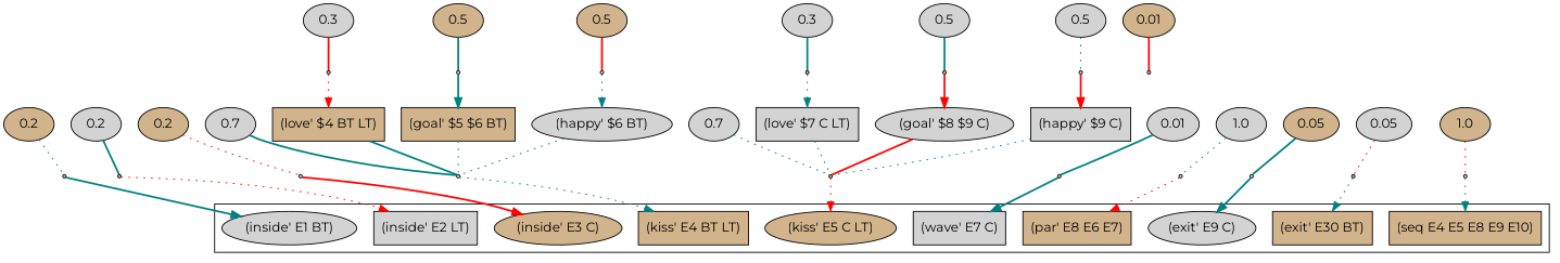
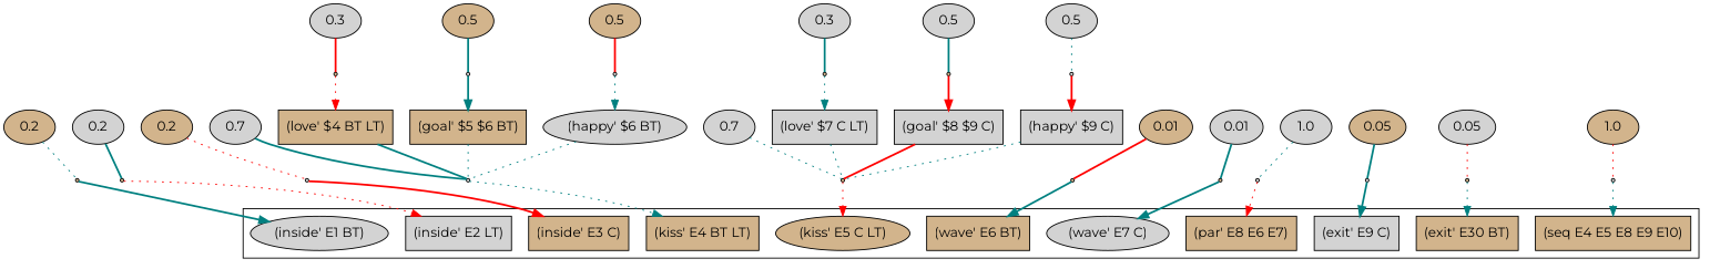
  digraph {
    fontname=Montserrat
    rankdir=TB
    node [fillcolor=lightgrey fontname=Montserrat style=filled]
    edge [arrowhead=none color=teal fontname=Montserrat style=dotted]
    n1 [label="(inside' E1 BT)" shape=ellipse]
    n2 [label="(inside' E2 LT)" shape=box]
-   n3 [fillcolor=tan label="(inside' E3 C)" shape=ellipse]
+   n3 [fillcolor=tan label="(inside' E3 C)" shape=box]
    n4 [fillcolor=tan label="(kiss' E4 BT LT)" shape=box]
    n5 [fillcolor=tan label="(kiss' E5 C LT)" shape=ellipse]
-   n7 [label="(wave' E7 C)" shape=box]
+   n6 [fillcolor=tan label="(wave' E6 BT)" shape=box]
+   n7 [label="(wave' E7 C)" shape=ellipse]
    n8 [fillcolor=tan label="(par' E8 E6 E7)" shape=box]
-   n9 [label="(exit' E9 C)" shape=ellipse]
+   n9 [label="(exit' E9 C)" shape=box]
    n10 [fillcolor=tan label="(exit' E30 BT)" shape=box]
    n11 [fillcolor=tan label="(seq E4 E5 E8 E9 E10)" shape=box]
    n12 [fillcolor=tan label=0.2]
    r0 [fillcolor=tan shape=point]
    n14 [label=0.2]
    r1 [fillcolor=tan shape=point]
    n16 [fillcolor=tan label=0.2]
    r2 [shape=point]
    n18 [label=0.7]
    r3 [shape=point]
    n20 [label=0.3]
    r4 [fillcolor=tan shape=point]
    n22 [fillcolor=tan label="(love' $4 BT LT)" shape=box]
    n23 [fillcolor=tan label=0.5]
    r5 [shape=point]
    n25 [fillcolor=tan label="(goal' $5 $6 BT)" shape=box]
    n26 [fillcolor=tan label=0.5]
    r6 [shape=point]
    n28 [label="(happy' $6 BT)" shape=ellipse]
    n29 [label=0.7]
    r7 [fillcolor=tan shape=point]
    n31 [label=0.3]
    r8 [fillcolor=tan shape=point]
    n33 [label="(love' $7 C LT)" shape=box]
    n34 [label=0.5]
    r9 [fillcolor=tan shape=point]
-   n36 [label="(goal' $8 $9 C)" shape=ellipse]
+   n36 [label="(goal' $8 $9 C)" shape=box]
    n37 [label=0.5]
    r10 [shape=point]
    n39 [label="(happy' $9 C)" shape=box]
    n40 [fillcolor=tan label=0.01]
    r11 [fillcolor=tan shape=point]
    n42 [label=0.01]
    r12 [fillcolor=tan shape=point]
    n44 [label=1.0]
    r13 [shape=point]
    n46 [fillcolor=tan label=0.05]
    r14 [shape=point]
    n48 [label=0.05]
    r15 [fillcolor=tan shape=point]
    n50 [fillcolor=tan label=1.0]
    r16 [shape=point]
    subgraph cluster_1 {
      n1
      n2
      n3
      n4
      n5
+     n6
      n7
      n8
      n9
      n10
      n11
    }
    n12 -> r0
    r0 -> n1 [style=bold arrowhead=""]
    n14 -> r1 [style=bold]
    r1 -> n2 [color=red arrowhead=""]
    n16 -> r2 [color=red]
    r2 -> n3 [color=red style=bold arrowhead=""]
    n18 -> r3 [style=bold]
    r3 -> n4 [arrowhead=""]
    n20 -> r4 [color=red style=bold]
    r4 -> n22 [color=red arrowhead=""]
    n22 -> r3 [style=bold]
    n23 -> r5 [style=bold]
    r5 -> n25 [style=bold arrowhead=""]
    n25 -> r3
    n26 -> r6 [color=red style=bold]
    r6 -> n28 [arrowhead=""]
    n28 -> r3
    n29 -> r7
    r7 -> n5 [color=red arrowhead=""]
    n31 -> r8 [style=bold]
    r8 -> n33 [arrowhead=""]
    n33 -> r7
    n34 -> r9 [style=bold]
    r9 -> n36 [color=red style=bold arrowhead=""]
    n36 -> r7 [color=red style=bold]
    n37 -> r10
    r10 -> n39 [color=red style=bold arrowhead=""]
    n39 -> r7
    n40 -> r11 [color=red style=bold]
+   r11 -> n6 [style=bold arrowhead=""]
    n42 -> r12 [style=bold]
    r12 -> n7 [style=bold arrowhead=""]
    n44 -> r13
    r13 -> n8 [color=red arrowhead=""]
    n46 -> r14 [style=bold]
    r14 -> n9 [style=bold arrowhead=""]
    n48 -> r15 [color=red]
    r15 -> n10 [arrowhead=""]
    n50 -> r16 [color=red]
    r16 -> n11 [arrowhead=""]
  }
